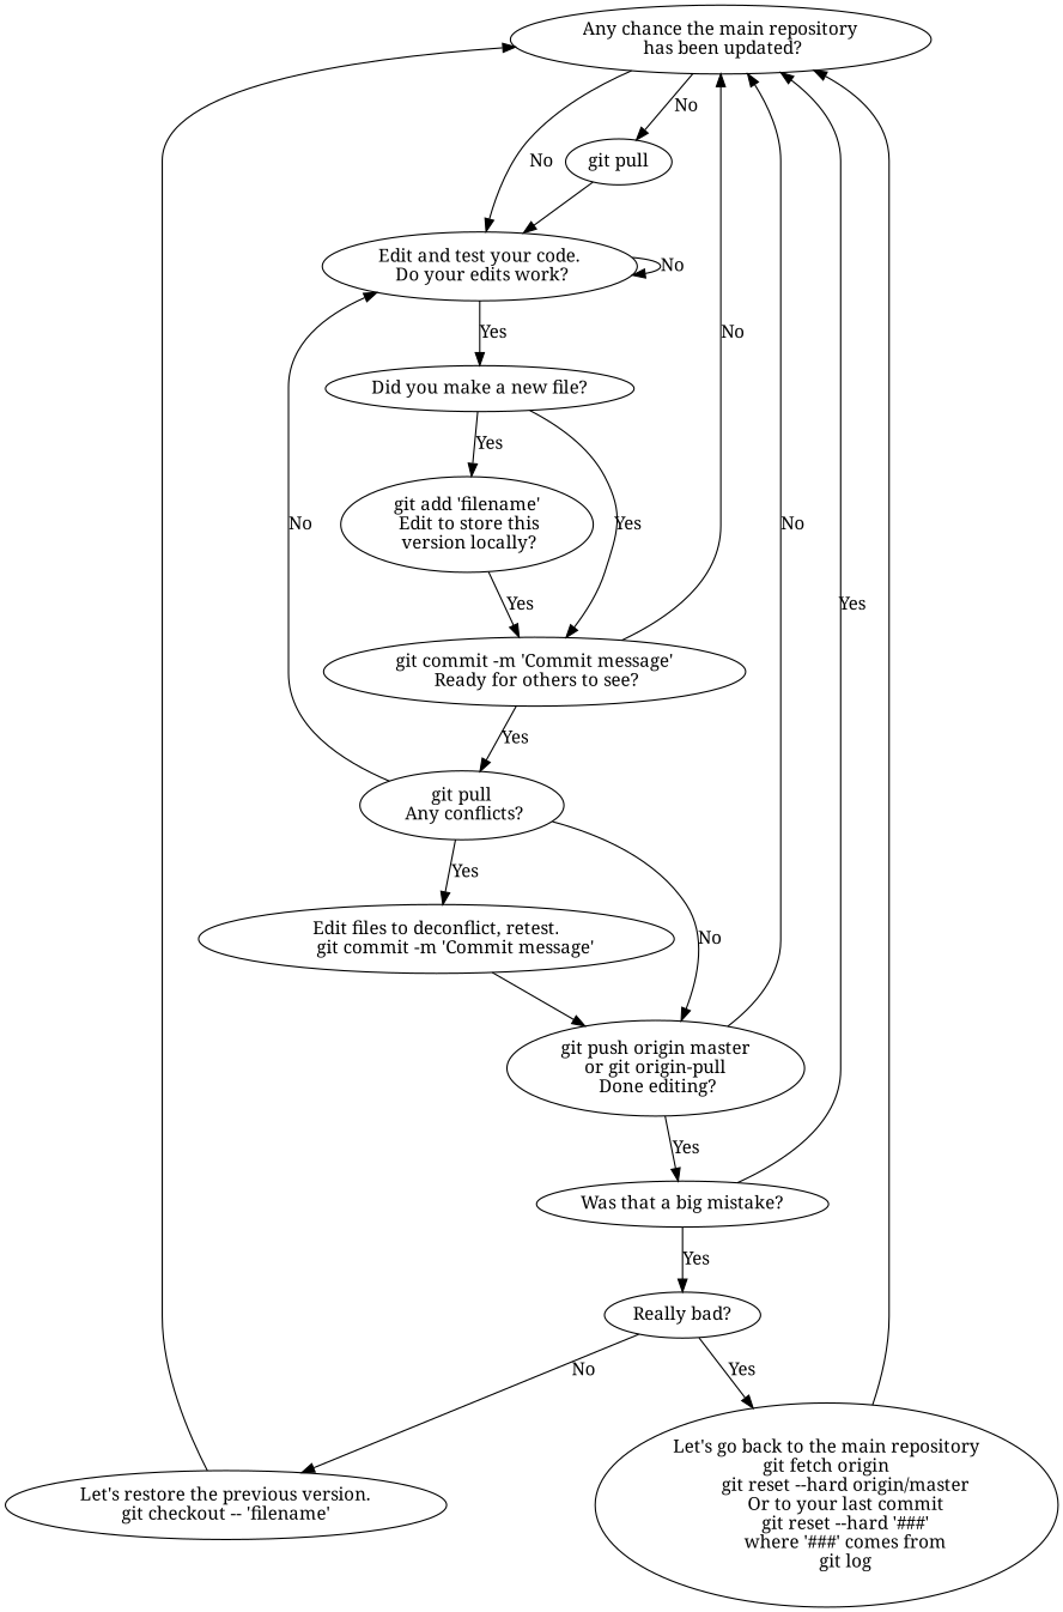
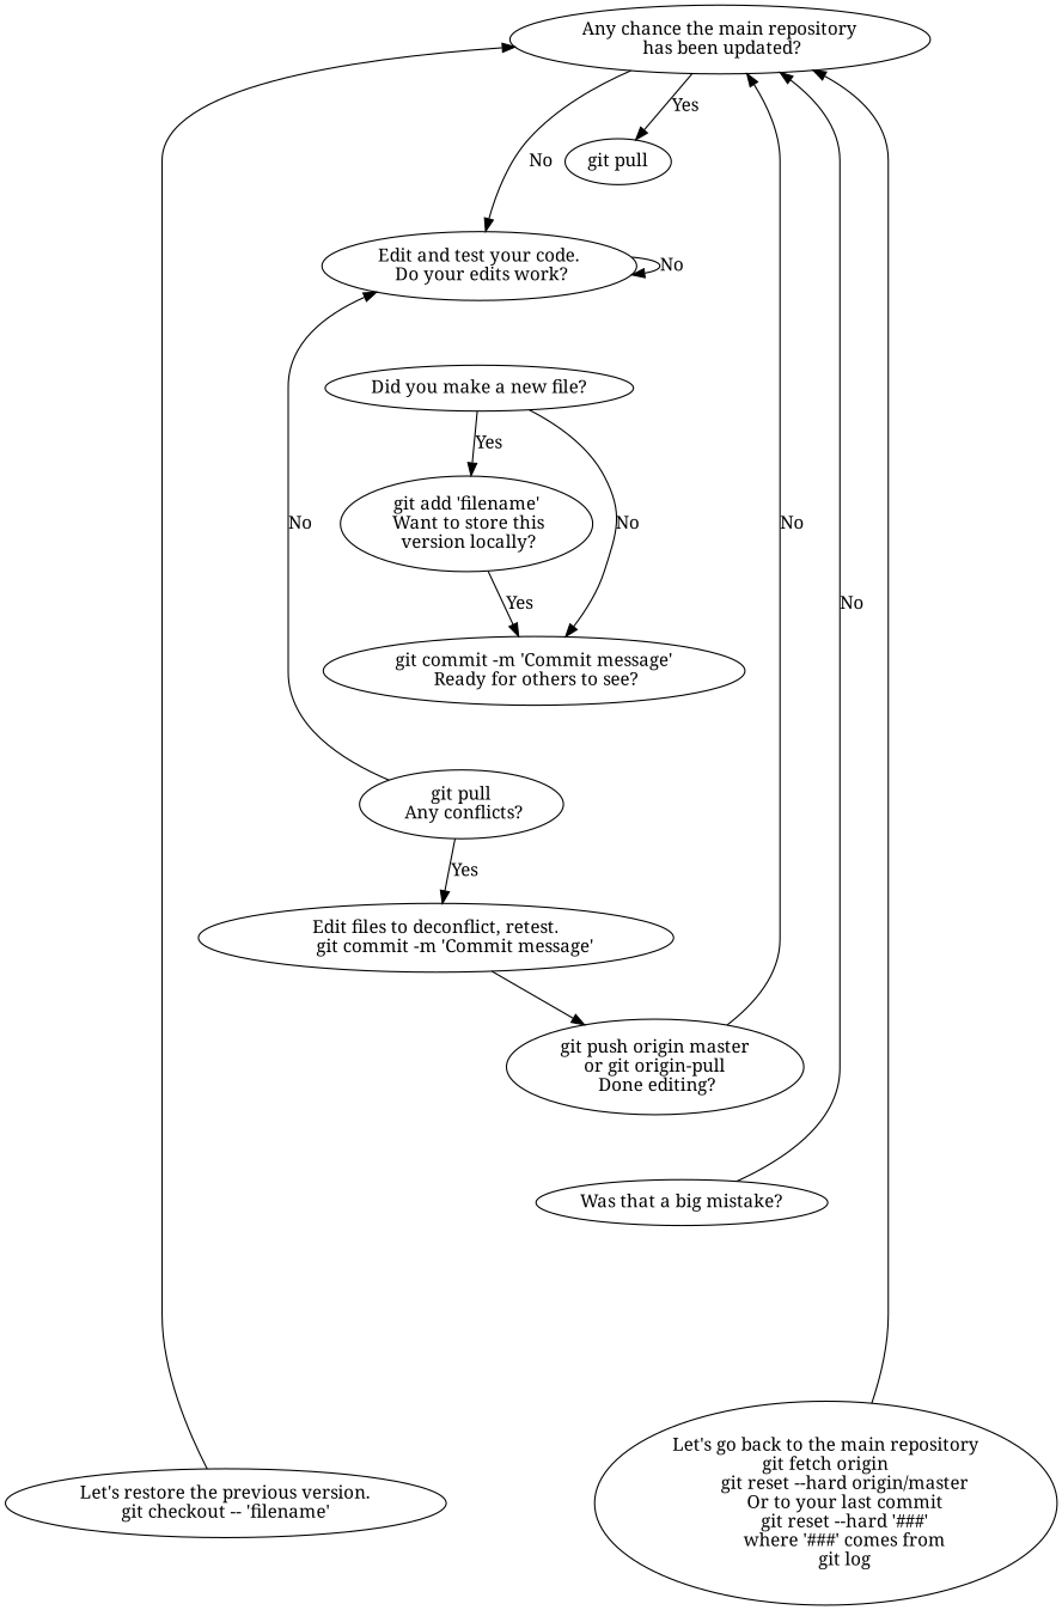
  digraph {
    fontname="Noto Serif"
    node [fontname="Noto Serif"]
    edge [fontname="Noto Serif"]
    n1 [label="Any chance the main repository\n has been updated?"]
    n2 [label="git pull"]
    n3 [label="Edit and test your code.\n Do your edits work?"]
    n4 [label="Did you make a new file?"]
-   n5 [label="git add 'filename'\n Edit to store this\n version locally?"]
+   n5 [label="git add 'filename'\n Want to store this\n version locally?"]
    n6 [label="git commit -m 'Commit message'\n Ready for others to see?"]
    n7 [label="git pull\n Any conflicts?"]
    n8 [label="Edit files to deconflict, retest.\n        git commit -m 'Commit message'"]
    n9 [label="git push origin master\nor git origin-pull\n Done editing?"]
    n10 [label="Was that a big mistake?"]
-   n11 [label="Really bad?"]
    n12 [label="Let's restore the previous version.\ngit checkout -- 'filename'"]
    n13 [label="Let's go back to the main repository\ngit fetch origin\n        git reset --hard origin/master\n        Or to your last commit\n        git reset --hard '###'\n        where '###' comes from\n        git log"]
-   n1 -> n2 [label=No]
+   n1 -> n2 [label=Yes]
    n1 -> n3 [label=No]
-   n2 -> n3
    n3 -> n3 [label=No]
-   n3 -> n4 [label=Yes]
    n4 -> n5 [label=Yes]
-   n4 -> n6 [label=Yes]
+   n4 -> n6 [label=No]
    n5 -> n6 [label=Yes]
-   n6 -> n1 [label=No]
-   n6 -> n7 [label=Yes]
    n7 -> n3 [label=No]
    n7 -> n8 [label=Yes]
-   n7 -> n9 [label=No]
    n8 -> n9
    n9 -> n1 [label=No]
-   n9 -> n10 [label=Yes]
-   n10 -> n1 [label=Yes]
-   n10 -> n11 [label=Yes]
-   n11 -> n12 [label=No]
-   n11 -> n13 [label=Yes]
+   n10 -> n1 [label=No]
    n12 -> n1
    n13 -> n1
  }
